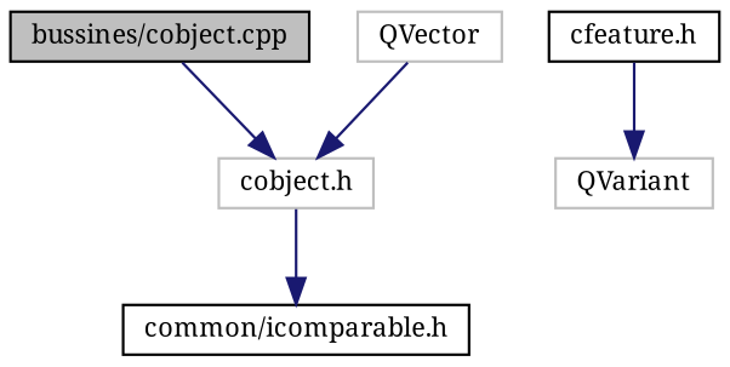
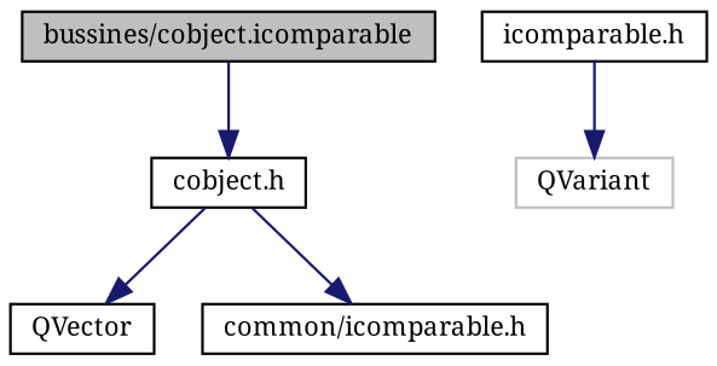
  digraph {
    fontname="Noto Serif"
    node [color=black fillcolor=white fontname="Noto Serif" fontsize=10 shape=record style=filled]
    edge [color=midnightblue fontname="Noto Serif" fontsize=10 labelfontname=Helvetica labelfontsize=10 style=solid]
-   n1 [fillcolor=grey75 fontcolor=black height=0.2 label="bussines/cobject.cpp" width=0.4]
-   n2 [color=grey75 height=0.2 label="cobject.h" width=0.4]
-   n3 [color=grey75 height=0.2 label=QVector width=0.4]
+   n1 [fillcolor=grey75 fontcolor=black height=0.2 label="bussines/cobject.icomparable" width=0.4]
+   n2 [height=0.2 label="cobject.h" width=0.4]
+   n3 [height=0.2 label=QVector width=0.4]
    n4 [height=0.2 label="common/icomparable.h" width=0.4]
-   n5 [height=0.2 label="cfeature.h" width=0.4]
+   n5 [height=0.2 label="icomparable.h" width=0.4]
    n6 [color=grey75 height=0.2 label=QVariant width=0.4]
    n1 -> n2
-   n3 -> n2
+   n2 -> n3
    n2 -> n4
    n5 -> n6
  }
